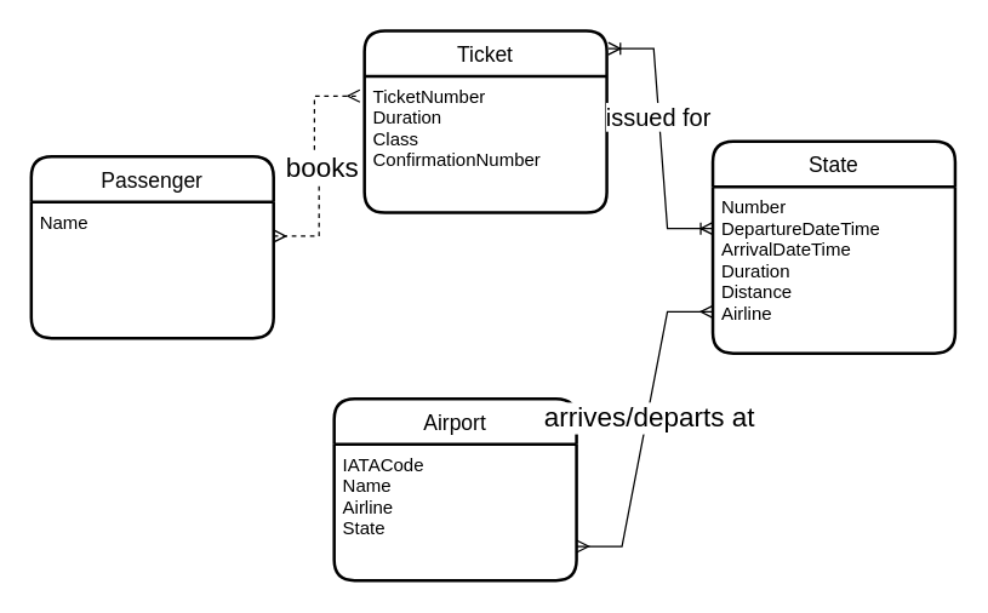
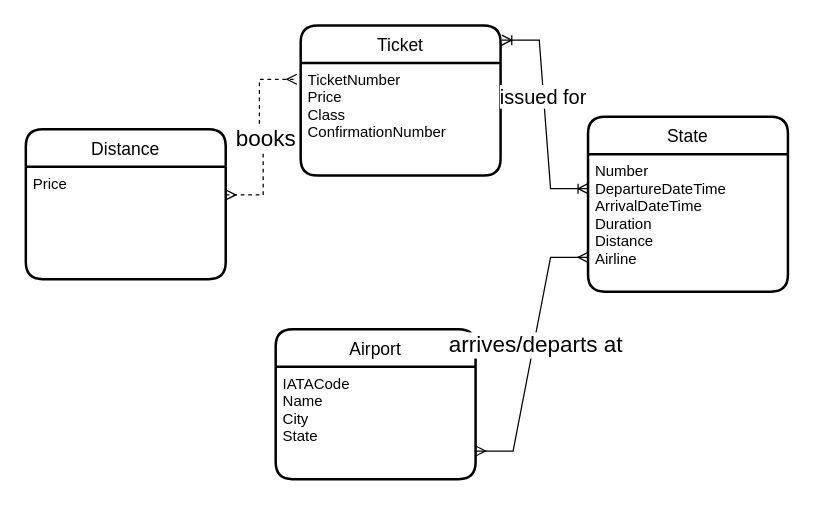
  <mxCell id="0" />
  <mxCell id="1" parent="0" />
- <mxCell id="2" value="Passenger" style="swimlane;childLayout=stackLayout;horizontal=1;startSize=30;horizontalStack=0;rounded=1;fontSize=14;fontStyle=0;strokeWidth=2;resizeParent=0;resizeLast=1;shadow=0;dashed=0;align=center;" vertex="1" parent="1"><mxGeometry x="20" y="103" width="160" height="120" as="geometry" /></mxCell>
- <mxCell id="3" value="Name" style="align=left;strokeColor=none;fillColor=none;spacingLeft=4;fontSize=12;verticalAlign=top;resizable=0;rotatable=0;part=1;" vertex="1" parent="2"><mxGeometry y="30" width="160" height="90" as="geometry" /></mxCell>
+ <mxCell id="2" value="Distance" style="swimlane;childLayout=stackLayout;horizontal=1;startSize=30;horizontalStack=0;rounded=1;fontSize=14;fontStyle=0;strokeWidth=2;resizeParent=0;resizeLast=1;shadow=0;dashed=0;align=center;" vertex="1" parent="1"><mxGeometry x="20" y="103" width="160" height="120" as="geometry" /></mxCell>
+ <mxCell id="3" value="Price" style="align=left;strokeColor=none;fillColor=none;spacingLeft=4;fontSize=12;verticalAlign=top;resizable=0;rotatable=0;part=1;" vertex="1" parent="2"><mxGeometry y="30" width="160" height="90" as="geometry" /></mxCell>
  <mxCell id="4" value="State" style="swimlane;childLayout=stackLayout;horizontal=1;startSize=30;horizontalStack=0;rounded=1;fontSize=14;fontStyle=0;strokeWidth=2;resizeParent=0;resizeLast=1;shadow=0;dashed=0;align=center;" vertex="1" parent="1"><mxGeometry x="470" y="93" width="160" height="140" as="geometry" /></mxCell>
  <mxCell id="5" value="Number&#10;DepartureDateTime&#10;ArrivalDateTime&#10;Duration&#10;Distance&#10;Airline" style="align=left;strokeColor=none;fillColor=none;spacingLeft=4;fontSize=12;verticalAlign=top;resizable=0;rotatable=0;part=1;" vertex="1" parent="4"><mxGeometry y="30" width="160" height="110" as="geometry" /></mxCell>
  <mxCell id="6" value="" style="edgeStyle=entityRelationEdgeStyle;fontSize=12;html=1;endArrow=ERmany;startArrow=ERmany;rounded=0;entryX=-0.019;entryY=0.144;entryDx=0;entryDy=0;exitX=1;exitY=0.25;exitDx=0;exitDy=0;entryPerimeter=0;dashed=1;" edge="1" parent="1" source="3" target="13"><mxGeometry width="100" height="100" relative="1" as="geometry"><mxPoint x="250" y="203" as="sourcePoint" /><mxPoint x="350" y="103" as="targetPoint" /></mxGeometry></mxCell>
  <mxCell id="7" value="books" style="edgeLabel;html=1;align=center;verticalAlign=middle;resizable=0;points=[];fontSize=18;" vertex="1" connectable="0" parent="6"><mxGeometry x="-0.037" y="-1" relative="1" as="geometry"><mxPoint as="offset" /></mxGeometry></mxCell>
  <mxCell id="8" value="Airport" style="swimlane;childLayout=stackLayout;horizontal=1;startSize=30;horizontalStack=0;rounded=1;fontSize=14;fontStyle=0;strokeWidth=2;resizeParent=0;resizeLast=1;shadow=0;dashed=0;align=center;" vertex="1" parent="1"><mxGeometry x="220" y="263" width="160" height="120" as="geometry" /></mxCell>
- <mxCell id="9" value="IATACode&#10;Name&#10;Airline&#10;State&#10;" style="align=left;strokeColor=none;fillColor=none;spacingLeft=4;fontSize=12;verticalAlign=top;resizable=0;rotatable=0;part=1;" vertex="1" parent="8"><mxGeometry y="30" width="160" height="90" as="geometry" /></mxCell>
+ <mxCell id="9" value="IATACode&#10;Name&#10;City&#10;State&#10;" style="align=left;strokeColor=none;fillColor=none;spacingLeft=4;fontSize=12;verticalAlign=top;resizable=0;rotatable=0;part=1;" vertex="1" parent="8"><mxGeometry y="30" width="160" height="90" as="geometry" /></mxCell>
  <mxCell id="10" value="" style="edgeStyle=entityRelationEdgeStyle;fontSize=12;html=1;endArrow=ERmany;startArrow=ERmany;rounded=0;entryX=0;entryY=0.75;entryDx=0;entryDy=0;exitX=1;exitY=0.75;exitDx=0;exitDy=0;" edge="1" parent="1" source="9" target="5"><mxGeometry width="100" height="100" relative="1" as="geometry"><mxPoint x="290" y="323" as="sourcePoint" /><mxPoint x="390" y="223" as="targetPoint" /></mxGeometry></mxCell>
  <mxCell id="11" value="arrives/departs at" style="edgeLabel;html=1;align=center;verticalAlign=middle;resizable=0;points=[];fontSize=18;" vertex="1" connectable="0" parent="10"><mxGeometry x="0.073" y="-1" relative="1" as="geometry"><mxPoint as="offset" /></mxGeometry></mxCell>
  <mxCell id="12" value="Ticket" style="swimlane;childLayout=stackLayout;horizontal=1;startSize=30;horizontalStack=0;rounded=1;fontSize=14;fontStyle=0;strokeWidth=2;resizeParent=0;resizeLast=1;shadow=0;dashed=0;align=center;" vertex="1" parent="1"><mxGeometry x="240" y="20" width="160" height="120" as="geometry" /></mxCell>
- <mxCell id="13" value="TicketNumber&#10;Duration&#10;Class&#10;ConfirmationNumber" style="align=left;strokeColor=none;fillColor=none;spacingLeft=4;fontSize=12;verticalAlign=top;resizable=0;rotatable=0;part=1;" vertex="1" parent="12"><mxGeometry y="30" width="160" height="90" as="geometry" /></mxCell>
+ <mxCell id="13" value="TicketNumber&#10;Price&#10;Class&#10;ConfirmationNumber" style="align=left;strokeColor=none;fillColor=none;spacingLeft=4;fontSize=12;verticalAlign=top;resizable=0;rotatable=0;part=1;" vertex="1" parent="12"><mxGeometry y="30" width="160" height="90" as="geometry" /></mxCell>
  <mxCell id="14" value="" style="edgeStyle=entityRelationEdgeStyle;fontSize=12;html=1;endArrow=ERoneToMany;startArrow=ERoneToMany;rounded=0;exitX=1.006;exitY=0.097;exitDx=0;exitDy=0;exitPerimeter=0;entryX=0;entryY=0.25;entryDx=0;entryDy=0;" edge="1" parent="1" source="12" target="5"><mxGeometry width="100" height="100" relative="1" as="geometry"><mxPoint x="290" y="240" as="sourcePoint" /><mxPoint x="390" y="140" as="targetPoint" /></mxGeometry></mxCell>
  <mxCell id="15" value="issued for" style="edgeLabel;html=1;align=center;verticalAlign=middle;resizable=0;points=[];fontSize=16;" vertex="1" connectable="0" parent="14"><mxGeometry x="-0.165" y="-1" relative="1" as="geometry"><mxPoint as="offset" /></mxGeometry></mxCell>
